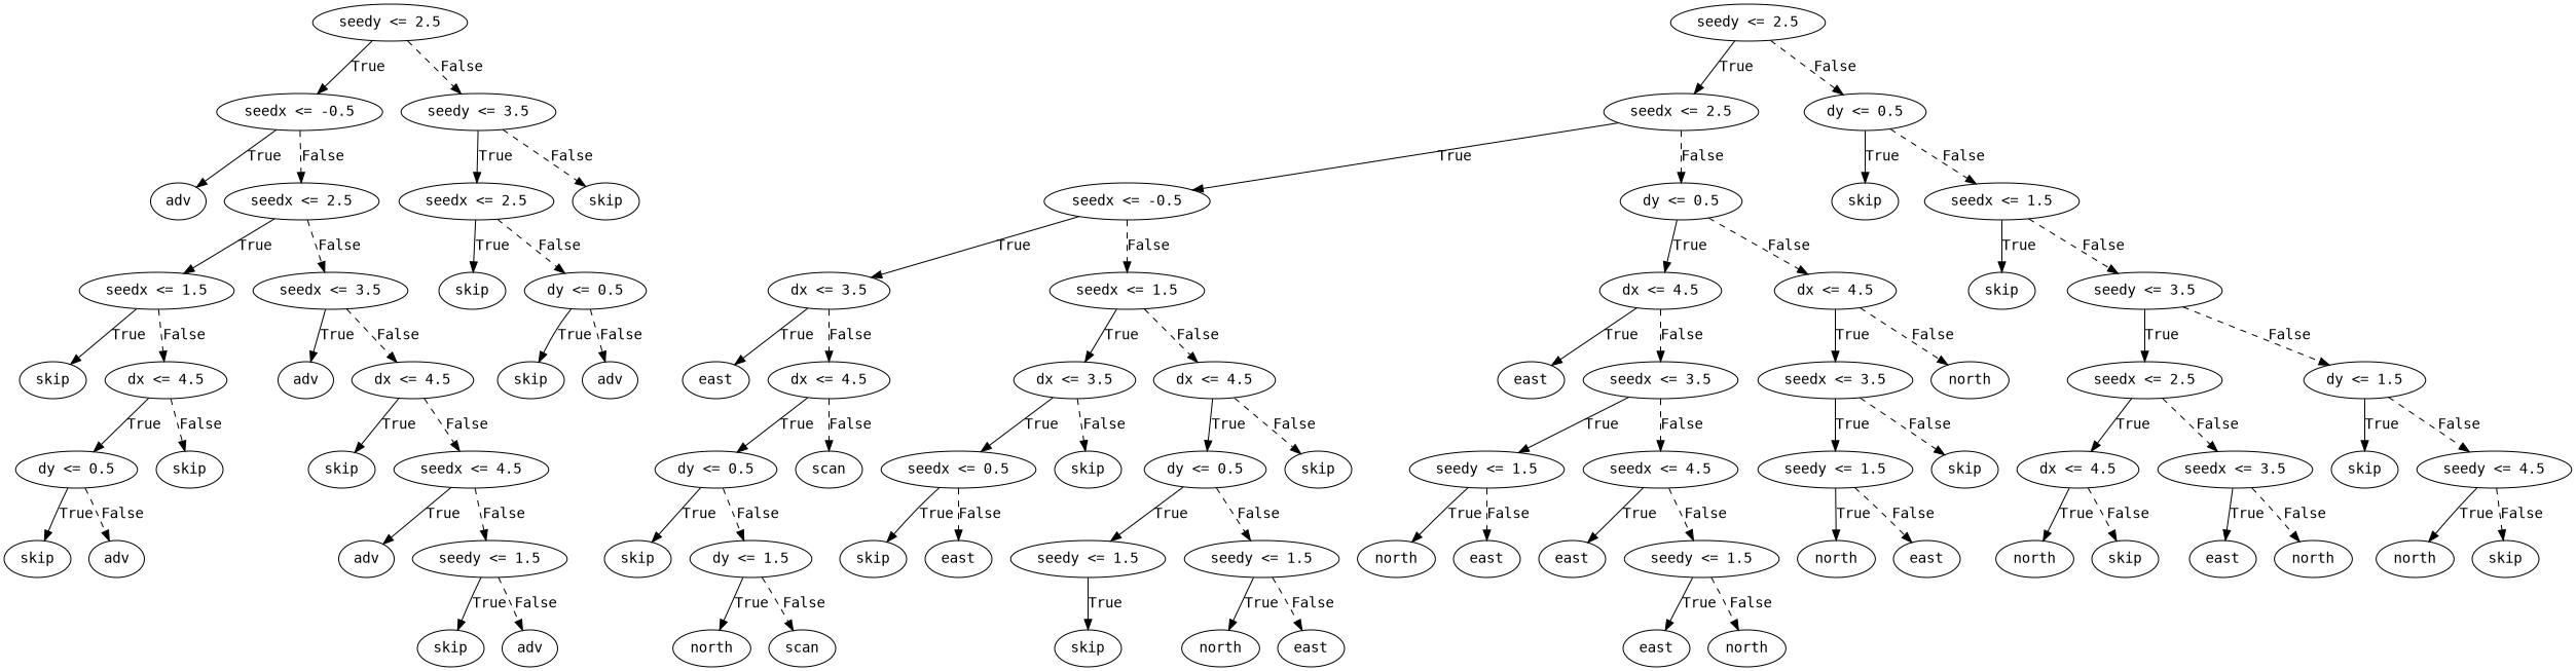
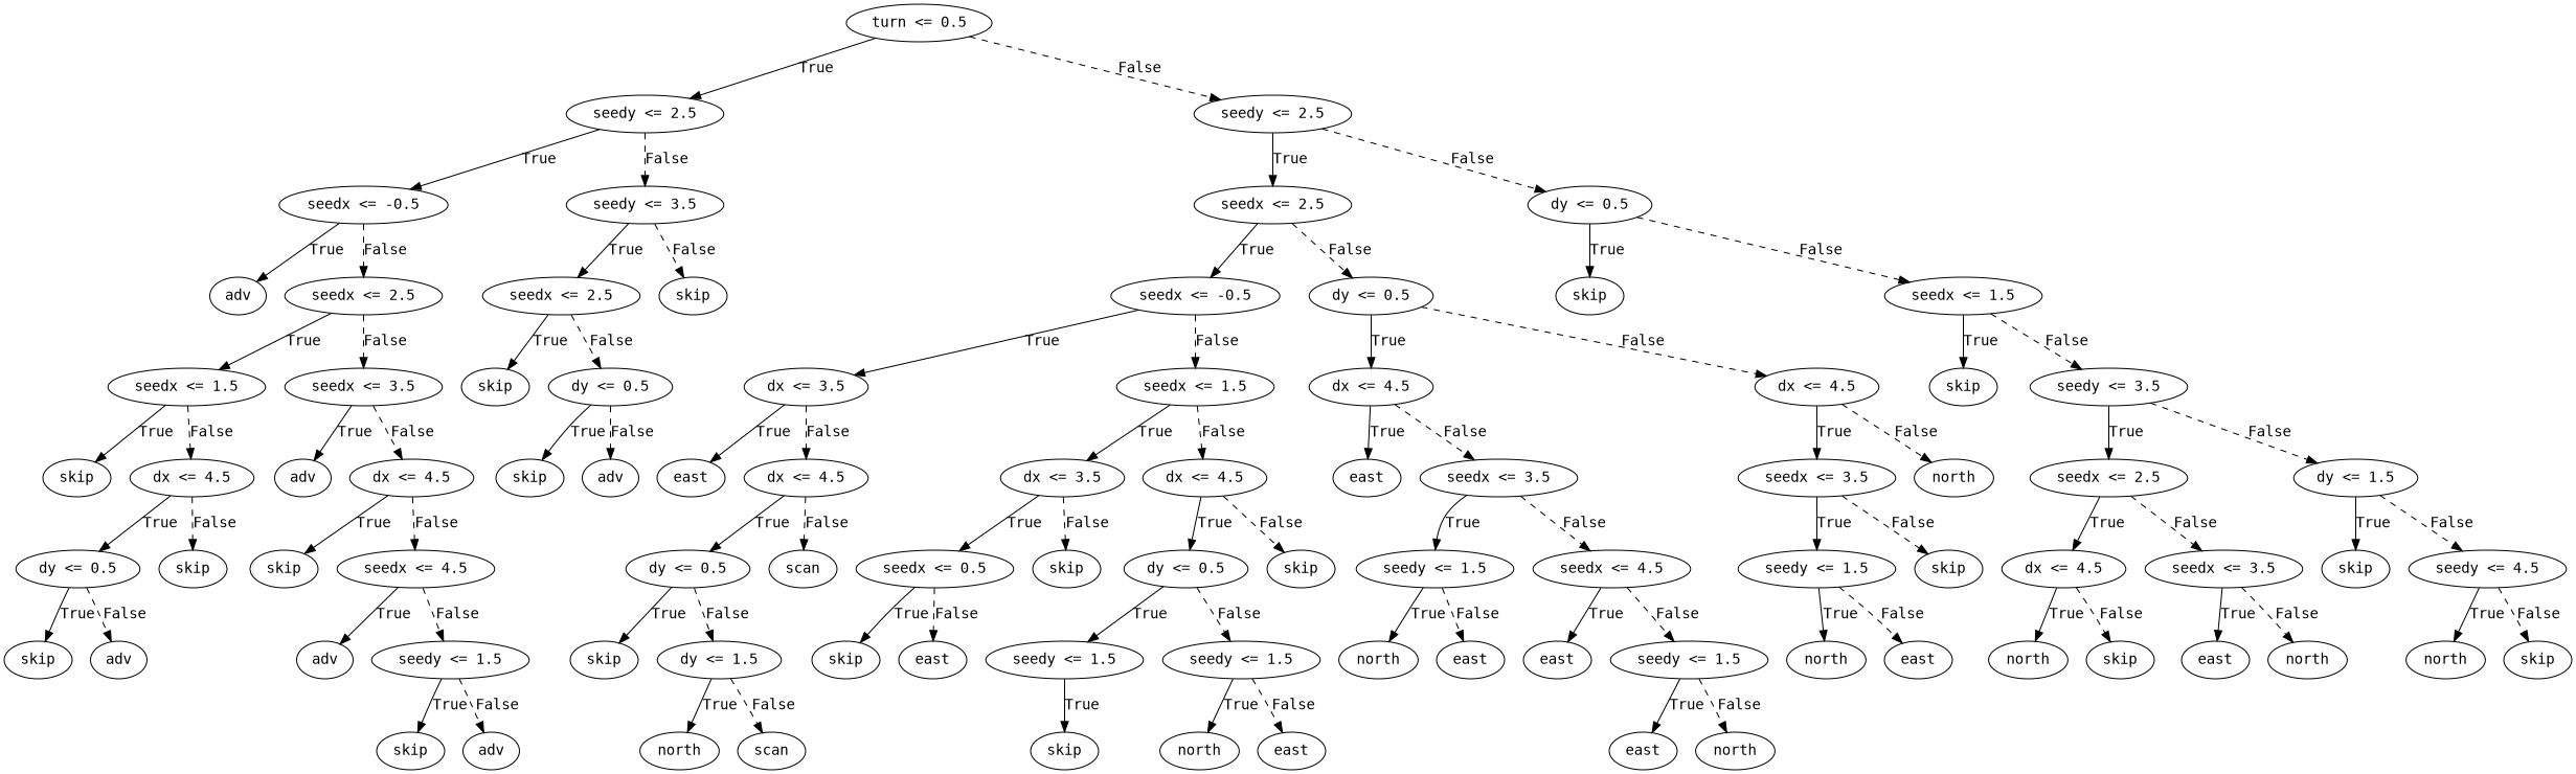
  digraph {
    fontname="DejaVu Sans Mono"
    node [fontname="DejaVu Sans Mono"]
    edge [fontname="DejaVu Sans Mono"]
+   n1 [label="turn <= 0.5"]
    n2 [label="seedy <= 2.5"]
    n3 [label="seedy <= 2.5"]
    n4 [label="seedx <= -0.5"]
    n5 [label="seedy <= 3.5"]
    n6 [label="seedx <= 2.5"]
    n7 [label="dy <= 0.5"]
    n8 [label=adv]
    n9 [label="seedx <= 2.5"]
    n10 [label="seedx <= 2.5"]
    n11 [label=skip]
    n12 [label="seedx <= 1.5"]
    n13 [label="seedx <= 3.5"]
    n14 [label=skip]
    n15 [label="dx <= 4.5"]
    n16 [label=adv]
    n17 [label="dx <= 4.5"]
    n18 [label="dy <= 0.5"]
    n19 [label=skip]
    n20 [label=skip]
    n21 [label=adv]
    n22 [label=skip]
    n23 [label="seedx <= 4.5"]
    n24 [label=adv]
    n25 [label="seedy <= 1.5"]
    n26 [label=skip]
    n27 [label=adv]
    n28 [label=skip]
    n29 [label="dy <= 0.5"]
    n30 [label=skip]
    n31 [label=adv]
    n32 [label="seedx <= -0.5"]
    n33 [label="dy <= 0.5"]
    n34 [label=skip]
    n35 [label="seedx <= 1.5"]
    n36 [label="dx <= 3.5"]
    n37 [label="seedx <= 1.5"]
    n38 [label="dx <= 4.5"]
    n39 [label="dx <= 4.5"]
    n40 [label=east]
    n41 [label="dx <= 4.5"]
    n42 [label="dx <= 3.5"]
    n43 [label="dx <= 4.5"]
    n44 [label="dy <= 0.5"]
    n45 [label=scan]
    n46 [label=skip]
    n47 [label="dy <= 1.5"]
    n48 [label=north]
    n49 [label=scan]
    n50 [label="seedx <= 0.5"]
    n51 [label=skip]
    n52 [label="dy <= 0.5"]
    n53 [label=skip]
    n54 [label=skip]
    n55 [label=east]
    n56 [label="seedy <= 1.5"]
    n57 [label="seedy <= 1.5"]
    n58 [label=skip]
    n59 [label=north]
    n60 [label=east]
    n61 [label=east]
    n62 [label="seedx <= 3.5"]
    n63 [label="seedx <= 3.5"]
    n64 [label=north]
    n65 [label="seedy <= 1.5"]
    n66 [label="seedx <= 4.5"]
    n67 [label=north]
    n68 [label=east]
    n69 [label=east]
    n70 [label="seedy <= 1.5"]
    n71 [label=east]
    n72 [label=north]
    n73 [label="seedy <= 1.5"]
    n74 [label=skip]
    n75 [label=north]
    n76 [label=east]
    n77 [label=skip]
    n78 [label="seedy <= 3.5"]
    n79 [label="seedx <= 2.5"]
    n80 [label="dy <= 1.5"]
    n81 [label="dx <= 4.5"]
    n82 [label="seedx <= 3.5"]
    n83 [label=skip]
    n84 [label="seedy <= 4.5"]
    n85 [label=north]
    n86 [label=skip]
    n87 [label=east]
    n88 [label=north]
    n89 [label=north]
    n90 [label=skip]
+   n1 -> n2 [label=True]
+   n1 -> n3 [label=False style=dashed]
    n2 -> n4 [label=True]
    n2 -> n5 [label=False style=dashed]
    n3 -> n6 [label=True]
    n3 -> n7 [label=False style=dashed]
    n4 -> n8 [label=True]
    n4 -> n9 [label=False style=dashed]
    n5 -> n10 [label=True]
    n5 -> n11 [label=False style=dashed]
    n6 -> n32 [label=True]
    n6 -> n33 [label=False style=dashed]
    n7 -> n34 [label=True]
    n7 -> n35 [label=False style=dashed]
    n9 -> n12 [label=True]
    n9 -> n13 [label=False style=dashed]
    n10 -> n28 [label=True]
    n10 -> n29 [label=False style=dashed]
    n12 -> n14 [label=True]
    n12 -> n15 [label=False style=dashed]
    n13 -> n16 [label=True]
    n13 -> n17 [label=False style=dashed]
    n15 -> n18 [label=True]
    n15 -> n19 [label=False style=dashed]
    n17 -> n22 [label=True]
    n17 -> n23 [label=False style=dashed]
    n18 -> n20 [label=True]
    n18 -> n21 [label=False style=dashed]
    n23 -> n24 [label=True]
    n23 -> n25 [label=False style=dashed]
    n25 -> n26 [label=True]
    n25 -> n27 [label=False style=dashed]
    n29 -> n30 [label=True]
    n29 -> n31 [label=False style=dashed]
    n32 -> n36 [label=True]
    n32 -> n37 [label=False style=dashed]
    n33 -> n38 [label=True]
    n33 -> n39 [label=False style=dashed]
    n35 -> n77 [label=True]
    n35 -> n78 [label=False style=dashed]
    n36 -> n40 [label=True]
    n36 -> n41 [label=False style=dashed]
    n37 -> n42 [label=True]
    n37 -> n43 [label=False style=dashed]
    n38 -> n61 [label=True]
    n38 -> n62 [label=False style=dashed]
    n39 -> n63 [label=True]
    n39 -> n64 [label=False style=dashed]
    n41 -> n44 [label=True]
    n41 -> n45 [label=False style=dashed]
    n42 -> n50 [label=True]
    n42 -> n51 [label=False style=dashed]
    n43 -> n52 [label=True]
    n43 -> n53 [label=False style=dashed]
    n44 -> n46 [label=True]
    n44 -> n47 [label=False style=dashed]
    n47 -> n48 [label=True]
    n47 -> n49 [label=False style=dashed]
    n50 -> n54 [label=True]
    n50 -> n55 [label=False style=dashed]
    n52 -> n56 [label=True]
    n52 -> n57 [label=False style=dashed]
    n56 -> n58 [label=True]
    n57 -> n59 [label=True]
    n57 -> n60 [label=False style=dashed]
    n62 -> n65 [label=True]
    n62 -> n66 [label=False style=dashed]
    n63 -> n73 [label=True]
    n63 -> n74 [label=False style=dashed]
    n65 -> n67 [label=True]
    n65 -> n68 [label=False style=dashed]
    n66 -> n69 [label=True]
    n66 -> n70 [label=False style=dashed]
    n70 -> n71 [label=True]
    n70 -> n72 [label=False style=dashed]
    n73 -> n75 [label=True]
    n73 -> n76 [label=False style=dashed]
    n78 -> n79 [label=True]
    n78 -> n80 [label=False style=dashed]
    n79 -> n81 [label=True]
    n79 -> n82 [label=False style=dashed]
    n80 -> n83 [label=True]
    n80 -> n84 [label=False style=dashed]
    n81 -> n85 [label=True]
    n81 -> n86 [label=False style=dashed]
    n82 -> n87 [label=True]
    n82 -> n88 [label=False style=dashed]
    n84 -> n89 [label=True]
    n84 -> n90 [label=False style=dashed]
  }
